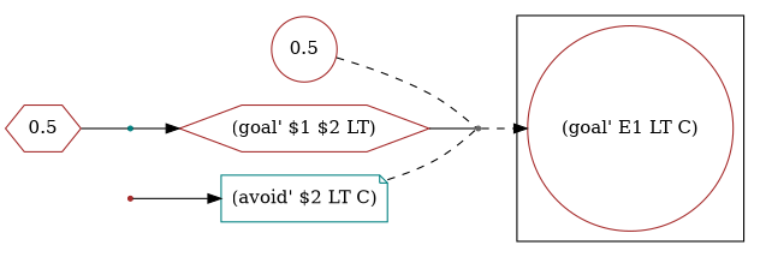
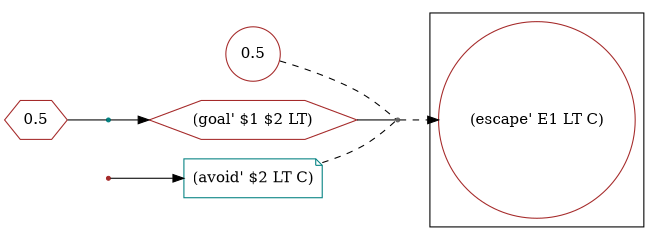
  digraph {
    rankdir=LR
    node [color=brown shape=point]
    edge [arrowhead=none style=solid]
-   n1 [label="(goal' E1 LT C)" shape=circle]
+   n1 [label="(escape' E1 LT C)" shape=circle]
    n2 [label=0.5 shape=circle]
    r0 [color=gray40]
    n4 [label=0.5 shape=hexagon]
    r1 [color=teal]
    n6 [label="(goal' $1 $2 LT)" shape=hexagon]
    r2
    n8 [color=teal label="(avoid' $2 LT C)" shape=note]
    subgraph cluster_1 {
      n1
    }
    n2 -> r0 [style=dashed]
    r0 -> n1 [style=dashed arrowhead=""]
    n4 -> r1
    r1 -> n6 [arrowhead=""]
    n6 -> r0
    r2 -> n8 [arrowhead=""]
    n8 -> r0 [style=dashed]
  }
